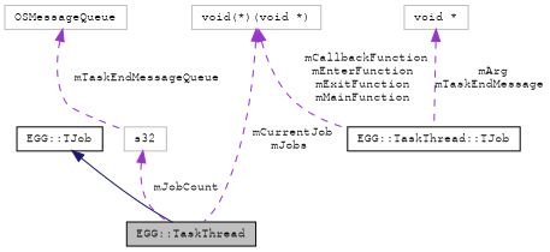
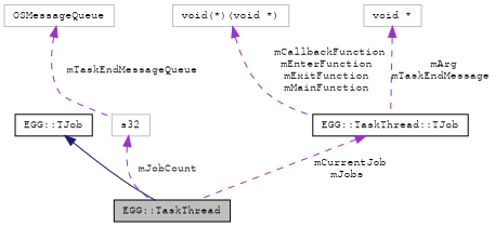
  digraph {
    node [color=grey75 fillcolor=white fontname=FreeMono fontsize=10 shape=record style=filled]
    edge [color=darkorchid3 dir=back fontname=FreeMono fontsize=10 labelfontname=FreeMono labelfontsize=10 style=dashed]
    n1 [color=black fillcolor=grey75 fontcolor=black height=0.2 label="EGG::TaskThread" width=0.4]
    n2 [color=black height=0.2 label="EGG::TJob" width=0.4]
    n3 [height=0.2 label=s32 width=0.4]
    n4 [height=0.2 label=OSMessageQueue width=0.4]
    n5 [color=black height=0.2 label="EGG::TaskThread::TJob" width=0.4]
    n6 [height=0.2 label="void(*)(void *)" width=0.4]
    n7 [height=0.2 label="void *" width=0.4]
    n2 -> n1 [color=midnightblue style=solid]
    n3 -> n1 [label=" mJobCount"]
    n4 -> n3 [label=" mTaskEndMessageQueue"]
-   n6 -> n1 [label=" mCurrentJob\nmJobs"]
+   n5 -> n1 [label=" mCurrentJob\nmJobs"]
    n6 -> n5 [label=" mCallbackFunction\nmEnterFunction\nmExitFunction\nmMainFunction"]
    n7 -> n5 [label=" mArg\nmTaskEndMessage"]
  }
